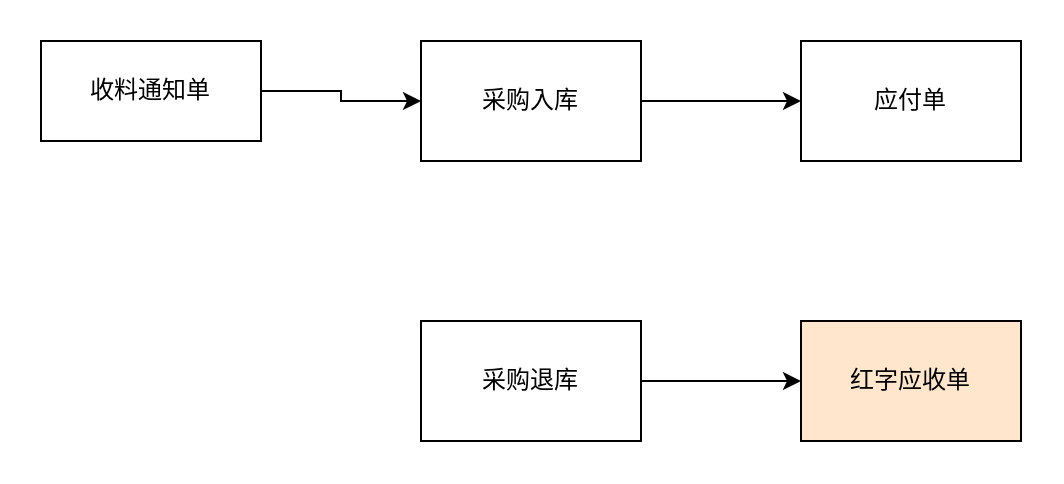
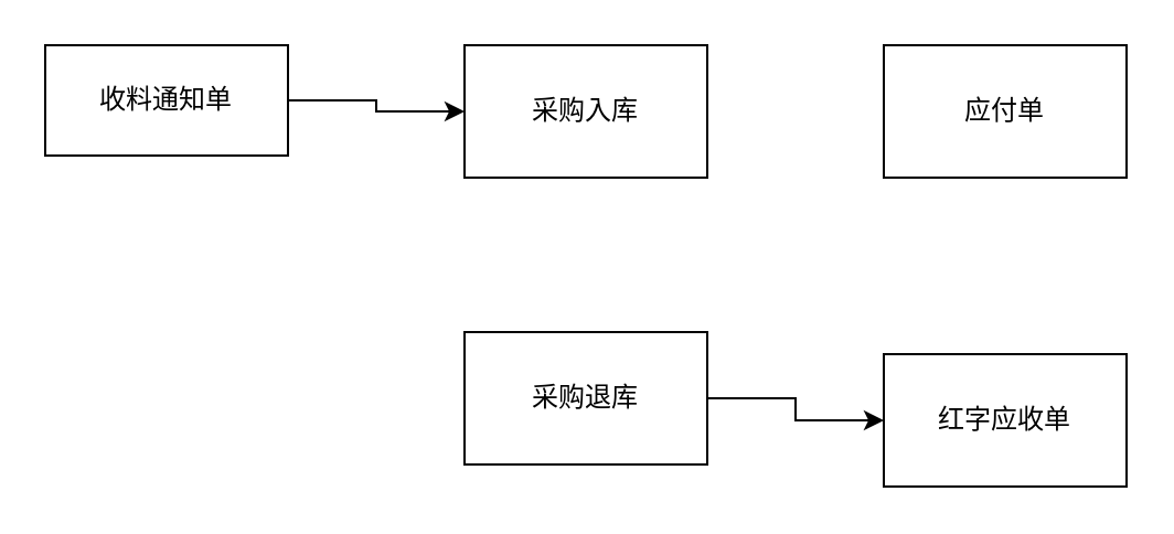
  <mxCell id="0" />
  <mxCell id="1" parent="0" />
  <mxCell id="2" value="" style="edgeStyle=orthogonalEdgeStyle;rounded=0;orthogonalLoop=1;jettySize=auto;html=1;" edge="1" parent="1" source="3" target="5"><mxGeometry relative="1" as="geometry" /></mxCell>
  <mxCell id="3" value="收料通知单" style="rounded=0;whiteSpace=wrap;html=1;" vertex="1" parent="1"><mxGeometry x="20" y="20" width="110" height="50" as="geometry" /></mxCell>
- <mxCell id="4" value="" style="edgeStyle=orthogonalEdgeStyle;rounded=0;orthogonalLoop=1;jettySize=auto;html=1;" edge="1" parent="1" source="5" target="6"><mxGeometry relative="1" as="geometry" /></mxCell>
  <mxCell id="5" value="采购入库" style="rounded=0;whiteSpace=wrap;html=1;" vertex="1" parent="1"><mxGeometry x="210" y="20" width="110" height="60" as="geometry" /></mxCell>
  <mxCell id="6" value="应付单" style="rounded=0;whiteSpace=wrap;html=1;" vertex="1" parent="1"><mxGeometry x="400" y="20" width="110" height="60" as="geometry" /></mxCell>
  <mxCell id="7" value="" style="edgeStyle=orthogonalEdgeStyle;rounded=0;orthogonalLoop=1;jettySize=auto;html=1;" edge="1" parent="1" source="8" target="9"><mxGeometry relative="1" as="geometry" /></mxCell>
- <mxCell id="8" value="采购退库" style="rounded=0;whiteSpace=wrap;html=1;" vertex="1" parent="1"><mxGeometry x="210" y="160" width="110" height="60" as="geometry" /></mxCell>
- <mxCell id="9" value="红字应收单" style="rounded=0;whiteSpace=wrap;html=1;fillColor=#ffe6cc;" vertex="1" parent="1"><mxGeometry x="400" y="160" width="110" height="60" as="geometry" /></mxCell>
+ <mxCell id="8" value="采购退库" style="rounded=0;whiteSpace=wrap;html=1;" vertex="1" parent="1"><mxGeometry x="210" y="150" width="110" height="60" as="geometry" /></mxCell>
+ <mxCell id="9" value="红字应收单" style="rounded=0;whiteSpace=wrap;html=1;" vertex="1" parent="1"><mxGeometry x="400" y="160" width="110" height="60" as="geometry" /></mxCell>
